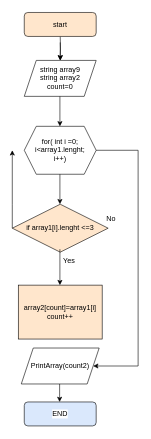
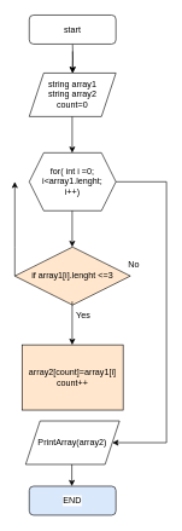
  <mxCell id="0" />
  <mxCell id="1" parent="0" />
  <mxCell id="2" value="" style="edgeStyle=orthogonalEdgeStyle;rounded=0;orthogonalLoop=1;jettySize=auto;html=1;fontFamily=Helvetica;fontSize=12;fontColor=#000000;" edge="1" parent="1" target="4"><mxGeometry relative="1" as="geometry"><mxPoint x="100" y="60" as="sourcePoint" /></mxGeometry></mxCell>
- <mxCell id="3" value="start" style="rounded=1;whiteSpace=wrap;html=1;fillColor=#ffe6cc;" vertex="1" parent="1"><mxGeometry x="40" y="20" width="120" height="40" as="geometry" /></mxCell>
- <mxCell id="4" value="string array9&lt;br&gt;string array2&lt;br&gt;count=0" style="shape=parallelogram;perimeter=parallelogramPerimeter;whiteSpace=wrap;html=1;fixedSize=1;" vertex="1" parent="1"><mxGeometry x="40" y="100" width="120" height="60" as="geometry" /></mxCell>
+ <mxCell id="3" value="start" style="rounded=1;whiteSpace=wrap;html=1;" vertex="1" parent="1"><mxGeometry x="40" y="20" width="120" height="40" as="geometry" /></mxCell>
+ <mxCell id="4" value="string array1&lt;br&gt;string array2&lt;br&gt;count=0" style="shape=parallelogram;perimeter=parallelogramPerimeter;whiteSpace=wrap;html=1;fixedSize=1;" vertex="1" parent="1"><mxGeometry x="40" y="100" width="120" height="60" as="geometry" /></mxCell>
  <mxCell id="5" value="for( int i =0; i&amp;lt;array1.lenght; &lt;br&gt;i++)" style="shape=hexagon;perimeter=hexagonPerimeter2;whiteSpace=wrap;html=1;fixedSize=1;" vertex="1" parent="1"><mxGeometry x="40" y="210" width="120" height="80" as="geometry" /></mxCell>
  <mxCell id="6" value="if array1[i].lenght &amp;lt;=3" style="rhombus;whiteSpace=wrap;html=1;fillColor=#ffe6cc;" vertex="1" parent="1"><mxGeometry x="20" y="340" width="160" height="80" as="geometry" /></mxCell>
  <mxCell id="7" value="array2[count]=array1[i]&lt;br&gt;count++" style="rounded=0;whiteSpace=wrap;html=1;fillColor=#ffe6cc;" vertex="1" parent="1"><mxGeometry x="30" y="475" width="140" height="90" as="geometry" /></mxCell>
  <mxCell id="8" value="" style="endArrow=classic;html=1;rounded=0;entryX=0.5;entryY=0;entryDx=0;entryDy=0;" edge="1" parent="1" target="4"><mxGeometry width="50" height="50" relative="1" as="geometry"><mxPoint x="100" y="70" as="sourcePoint" /><mxPoint x="180" y="80" as="targetPoint" /></mxGeometry></mxCell>
  <mxCell id="9" value="" style="endArrow=classic;html=1;rounded=0;" edge="1" parent="1"><mxGeometry width="50" height="50" relative="1" as="geometry"><mxPoint x="99.5" y="160" as="sourcePoint" /><mxPoint x="99.5" y="210" as="targetPoint" /></mxGeometry></mxCell>
  <mxCell id="10" value="" style="endArrow=classic;html=1;rounded=0;" edge="1" parent="1"><mxGeometry width="50" height="50" relative="1" as="geometry"><mxPoint x="99.5" y="290" as="sourcePoint" /><mxPoint x="99.5" y="340" as="targetPoint" /></mxGeometry></mxCell>
  <mxCell id="11" value="" style="endArrow=classic;html=1;rounded=0;" edge="1" parent="1"><mxGeometry width="50" height="50" relative="1" as="geometry"><mxPoint x="99.5" y="415" as="sourcePoint" /><mxPoint x="99.5" y="475" as="targetPoint" /></mxGeometry></mxCell>
  <mxCell id="12" value="Yes" style="text;html=1;strokeColor=none;fillColor=none;align=center;verticalAlign=middle;whiteSpace=wrap;rounded=0;" vertex="1" parent="1"><mxGeometry x="100" y="420" width="30" height="30" as="geometry" /></mxCell>
  <mxCell id="13" value="" style="endArrow=classic;html=1;rounded=0;exitX=0;exitY=0.5;exitDx=0;exitDy=0;" edge="1" parent="1" source="6"><mxGeometry width="50" height="50" relative="1" as="geometry"><mxPoint x="260" y="540" as="sourcePoint" /><mxPoint x="20" y="250" as="targetPoint" /><Array as="points"><mxPoint x="20" y="340" /></Array></mxGeometry></mxCell>
  <mxCell id="14" value="No" style="text;html=1;strokeColor=none;fillColor=none;align=center;verticalAlign=middle;whiteSpace=wrap;rounded=0;" vertex="1" parent="1"><mxGeometry x="170" y="350" width="30" height="30" as="geometry" /></mxCell>
  <mxCell id="15" value="" style="endArrow=classic;html=1;rounded=0;entryX=1;entryY=0.5;entryDx=0;entryDy=0;" edge="1" parent="1" target="16"><mxGeometry width="50" height="50" relative="1" as="geometry"><mxPoint x="160" y="250" as="sourcePoint" /><mxPoint x="240" y="250" as="targetPoint" /><Array as="points"><mxPoint x="230" y="250" /><mxPoint x="230" y="610" /></Array></mxGeometry></mxCell>
- <mxCell id="16" value="&lt;div style=&quot;line-height: 41px;&quot;&gt;&lt;span style=&quot;background-color: rgb(255, 255, 255);&quot;&gt;&lt;font style=&quot;font-size: 12px;&quot;&gt;PrintArray(count2)&lt;/font&gt;&lt;/span&gt;&lt;/div&gt;" style="shape=parallelogram;perimeter=parallelogramPerimeter;whiteSpace=wrap;html=1;fixedSize=1;" vertex="1" parent="1"><mxGeometry x="35" y="580" width="130" height="60" as="geometry" /></mxCell>
+ <mxCell id="16" value="&lt;div style=&quot;line-height: 41px;&quot;&gt;&lt;span style=&quot;background-color: rgb(255, 255, 255);&quot;&gt;&lt;font style=&quot;font-size: 12px;&quot;&gt;PrintArray(array2)&lt;/font&gt;&lt;/span&gt;&lt;/div&gt;" style="shape=parallelogram;perimeter=parallelogramPerimeter;whiteSpace=wrap;html=1;fixedSize=1;" vertex="1" parent="1"><mxGeometry x="35" y="580" width="130" height="60" as="geometry" /></mxCell>
  <mxCell id="17" value="END" style="rounded=1;whiteSpace=wrap;html=1;labelBackgroundColor=#FFFFFF;fontFamily=Helvetica;fontSize=12;fontColor=#000000;fillColor=#dae8fc;" vertex="1" parent="1"><mxGeometry x="40" y="670" width="120" height="40" as="geometry" /></mxCell>
  <mxCell id="18" value="" style="endArrow=classic;html=1;rounded=0;fontFamily=Helvetica;fontSize=12;fontColor=#000000;" edge="1" parent="1"><mxGeometry width="50" height="50" relative="1" as="geometry"><mxPoint x="99" y="640" as="sourcePoint" /><mxPoint x="99" y="670" as="targetPoint" /></mxGeometry></mxCell>
